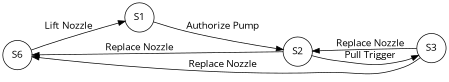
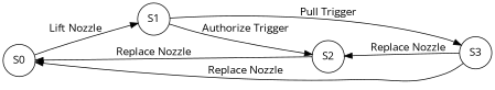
  digraph {
    fontname="Open Sans"
    rankdir=LR
    node [fontname="Open Sans" shape=circle]
    edge [fontname="Open Sans"]
-   S0 [label=S6]
+   S0
    S1
    S2
    S3
    S0 -> S1 [label="Lift Nozzle"]
-   S1 -> S2 [label="Authorize Pump"]
+   S1 -> S2 [label="Authorize Trigger"]
    S2 -> S0 [label="Replace Nozzle"]
-   S2 -> S3 [label="Pull Trigger"]
+   S1 -> S3 [label="Pull Trigger"]
    S3 -> S0 [label="Replace Nozzle"]
    S3 -> S2 [label="Replace Nozzle"]
  }
